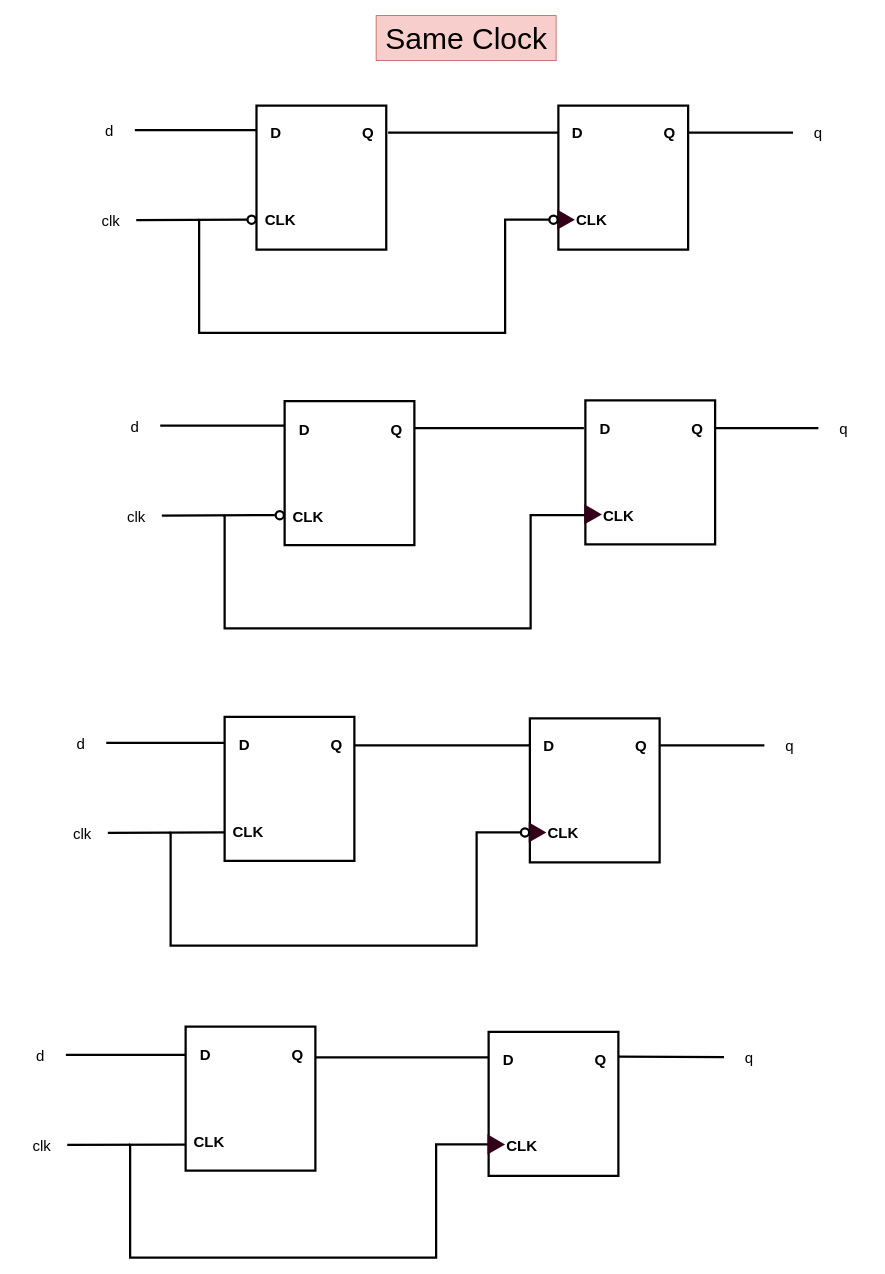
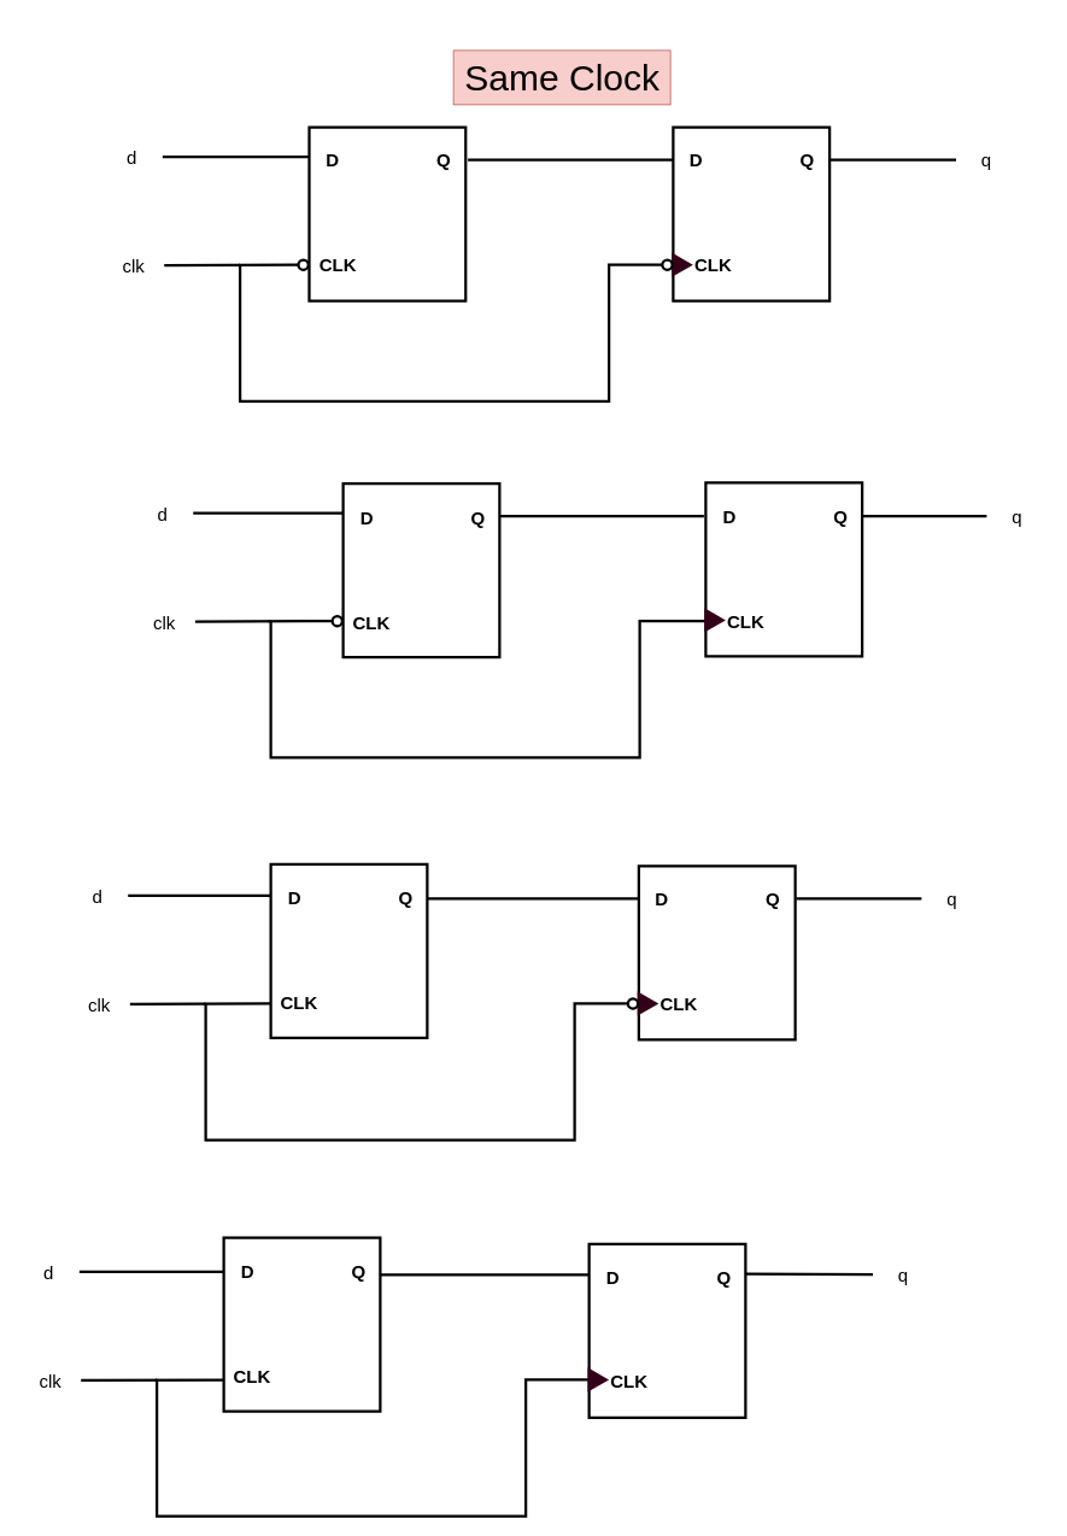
  <mxCell id="0" />
  <mxCell id="1" parent="0" />
  <mxCell id="2" value="" style="rounded=0;whiteSpace=wrap;html=1;strokeWidth=3;fontSize=20;container=0;fontStyle=1" parent="1" vertex="1"><mxGeometry x="744" y="140" width="173" height="192" as="geometry" /></mxCell>
  <mxCell id="3" value="D" style="text;html=1;align=center;verticalAlign=middle;resizable=0;points=[];autosize=1;strokeColor=none;fillColor=none;strokeWidth=3;fontSize=20;container=0;fontStyle=1" parent="1" vertex="1"><mxGeometry x="749" y="156" width="40" height="40" as="geometry" /></mxCell>
  <mxCell id="4" value="CLK" style="text;html=1;align=center;verticalAlign=middle;resizable=0;points=[];autosize=1;strokeColor=none;fillColor=none;strokeWidth=3;fontSize=20;container=0;fontStyle=1" parent="1" vertex="1"><mxGeometry x="758" y="272" width="60" height="40" as="geometry" /></mxCell>
  <mxCell id="5" value="Q" style="text;html=1;align=center;verticalAlign=middle;resizable=0;points=[];autosize=1;strokeColor=none;fillColor=none;strokeWidth=3;fontSize=20;container=0;fontStyle=1" parent="1" vertex="1"><mxGeometry x="872" y="156" width="40" height="40" as="geometry" /></mxCell>
  <mxCell id="6" value="" style="triangle;whiteSpace=wrap;html=1;strokeWidth=3;fillColor=#33001A;strokeColor=#33001A;fontColor=#ffffff;" parent="1" vertex="1"><mxGeometry x="744" y="281" width="19" height="22" as="geometry" /></mxCell>
  <mxCell id="7" style="edgeStyle=orthogonalEdgeStyle;rounded=0;orthogonalLoop=1;jettySize=auto;html=1;exitX=0;exitY=0.5;exitDx=0;exitDy=0;endArrow=none;endFill=0;strokeWidth=3;" parent="1" source="8" edge="1"><mxGeometry relative="1" as="geometry"><mxPoint x="263" y="292" as="targetPoint" /><Array as="points"><mxPoint x="673" y="292" /><mxPoint x="673" y="443" /><mxPoint x="265" y="443" /><mxPoint x="265" y="293" /><mxPoint x="263" y="293" /></Array></mxGeometry></mxCell>
  <mxCell id="8" value="" style="ellipse;whiteSpace=wrap;html=1;aspect=fixed;strokeWidth=3;" parent="1" vertex="1"><mxGeometry x="732" y="286.5" width="11" height="11" as="geometry" /></mxCell>
  <mxCell id="9" style="rounded=0;orthogonalLoop=1;jettySize=auto;html=1;exitX=1;exitY=0.5;exitDx=0;exitDy=0;endArrow=none;endFill=0;strokeWidth=3;entryX=0;entryY=0.5;entryDx=0;entryDy=0;" parent="1" source="10" edge="1"><mxGeometry relative="1" as="geometry"><mxPoint x="332" y="292" as="targetPoint" /></mxGeometry></mxCell>
  <mxCell id="10" value="clk" style="rounded=0;whiteSpace=wrap;html=1;strokeColor=none;fontSize=20;" parent="1" vertex="1"><mxGeometry x="114" y="275" width="67" height="35" as="geometry" /></mxCell>
  <mxCell id="11" style="rounded=0;orthogonalLoop=1;jettySize=auto;html=1;exitX=1;exitY=0.5;exitDx=0;exitDy=0;endArrow=none;endFill=0;strokeWidth=3;entryX=0.005;entryY=0.17;entryDx=0;entryDy=0;entryPerimeter=0;" parent="1" source="12" edge="1"><mxGeometry relative="1" as="geometry"><mxPoint x="344.865" y="172.64" as="targetPoint" /></mxGeometry></mxCell>
  <mxCell id="12" value="d" style="rounded=0;whiteSpace=wrap;html=1;strokeColor=none;fontSize=20;" parent="1" vertex="1"><mxGeometry x="112" y="155" width="67" height="35" as="geometry" /></mxCell>
  <mxCell id="13" style="rounded=0;orthogonalLoop=1;jettySize=auto;html=1;endArrow=none;endFill=0;strokeWidth=3;" parent="1" edge="1"><mxGeometry relative="1" as="geometry"><mxPoint x="517" y="176" as="sourcePoint" /><mxPoint x="744" y="176" as="targetPoint" /></mxGeometry></mxCell>
  <mxCell id="14" value="" style="edgeStyle=orthogonalEdgeStyle;rounded=0;orthogonalLoop=1;jettySize=auto;html=1;strokeWidth=3;endArrow=none;endFill=0;" parent="1" source="15" edge="1"><mxGeometry relative="1" as="geometry"><mxPoint x="918" y="176" as="targetPoint" /></mxGeometry></mxCell>
  <mxCell id="15" value="q" style="rounded=0;whiteSpace=wrap;html=1;strokeColor=none;fontSize=20;" parent="1" vertex="1"><mxGeometry x="1057" y="158.5" width="67" height="35" as="geometry" /></mxCell>
  <mxCell id="16" style="edgeStyle=orthogonalEdgeStyle;rounded=0;orthogonalLoop=1;jettySize=auto;html=1;exitX=0;exitY=0.5;exitDx=0;exitDy=0;endArrow=none;endFill=0;strokeWidth=3;" parent="1" source="28" edge="1"><mxGeometry relative="1" as="geometry"><mxPoint x="297" y="686" as="targetPoint" /><Array as="points"><mxPoint x="780" y="686" /><mxPoint x="707" y="686" /><mxPoint x="707" y="837" /><mxPoint x="299" y="837" /><mxPoint x="299" y="687" /><mxPoint x="297" y="687" /></Array><mxPoint x="766" y="686" as="sourcePoint" /></mxGeometry></mxCell>
  <mxCell id="17" style="rounded=0;orthogonalLoop=1;jettySize=auto;html=1;exitX=1;exitY=0.5;exitDx=0;exitDy=0;endArrow=none;endFill=0;strokeWidth=3;entryX=0;entryY=0.5;entryDx=0;entryDy=0;" parent="1" source="18" edge="1"><mxGeometry relative="1" as="geometry"><mxPoint x="366" y="686" as="targetPoint" /></mxGeometry></mxCell>
  <mxCell id="18" value="clk" style="rounded=0;whiteSpace=wrap;html=1;strokeColor=none;fontSize=20;" parent="1" vertex="1"><mxGeometry x="148" y="669" width="67" height="35" as="geometry" /></mxCell>
  <mxCell id="19" style="rounded=0;orthogonalLoop=1;jettySize=auto;html=1;exitX=1;exitY=0.5;exitDx=0;exitDy=0;endArrow=none;endFill=0;strokeWidth=3;entryX=0.005;entryY=0.17;entryDx=0;entryDy=0;entryPerimeter=0;" parent="1" source="20" edge="1"><mxGeometry relative="1" as="geometry"><mxPoint x="378.865" y="566.64" as="targetPoint" /></mxGeometry></mxCell>
  <mxCell id="20" value="d" style="rounded=0;whiteSpace=wrap;html=1;strokeColor=none;fontSize=20;" parent="1" vertex="1"><mxGeometry x="146" y="549" width="67" height="35" as="geometry" /></mxCell>
  <mxCell id="21" style="rounded=0;orthogonalLoop=1;jettySize=auto;html=1;endArrow=none;endFill=0;strokeWidth=3;" parent="1" edge="1"><mxGeometry relative="1" as="geometry"><mxPoint x="551" y="570" as="sourcePoint" /><mxPoint x="778" y="570" as="targetPoint" /></mxGeometry></mxCell>
  <mxCell id="22" value="" style="edgeStyle=orthogonalEdgeStyle;rounded=0;orthogonalLoop=1;jettySize=auto;html=1;strokeWidth=3;endArrow=none;endFill=0;" parent="1" source="23" edge="1"><mxGeometry relative="1" as="geometry"><mxPoint x="952" y="570" as="targetPoint" /></mxGeometry></mxCell>
  <mxCell id="23" value="q" style="rounded=0;whiteSpace=wrap;html=1;strokeColor=none;fontSize=20;" parent="1" vertex="1"><mxGeometry x="1091" y="552.5" width="67" height="35" as="geometry" /></mxCell>
  <mxCell id="24" value="" style="rounded=0;whiteSpace=wrap;html=1;strokeWidth=3;fontSize=20;container=0;fontStyle=1" parent="1" vertex="1"><mxGeometry x="780" y="533" width="173" height="192" as="geometry" /></mxCell>
  <mxCell id="25" value="D" style="text;html=1;align=center;verticalAlign=middle;resizable=0;points=[];autosize=1;strokeColor=none;fillColor=none;strokeWidth=3;fontSize=20;container=0;fontStyle=1" parent="1" vertex="1"><mxGeometry x="789" y="551" width="33" height="37" as="geometry" /></mxCell>
  <mxCell id="26" value="CLK" style="text;html=1;align=center;verticalAlign=middle;resizable=0;points=[];autosize=1;strokeColor=none;fillColor=none;strokeWidth=3;fontSize=20;container=0;fontStyle=1" parent="1" vertex="1"><mxGeometry x="795" y="667" width="58" height="37" as="geometry" /></mxCell>
  <mxCell id="27" value="Q" style="text;html=1;align=center;verticalAlign=middle;resizable=0;points=[];autosize=1;strokeColor=none;fillColor=none;strokeWidth=3;fontSize=20;container=0;fontStyle=1" parent="1" vertex="1"><mxGeometry x="911" y="551" width="35" height="37" as="geometry" /></mxCell>
  <mxCell id="28" value="" style="triangle;whiteSpace=wrap;html=1;strokeWidth=3;fillColor=#33001A;strokeColor=#33001A;fontColor=#ffffff;" parent="1" vertex="1"><mxGeometry x="780" y="674" width="19" height="22" as="geometry" /></mxCell>
  <mxCell id="29" value="" style="rounded=0;whiteSpace=wrap;html=1;strokeWidth=3;fontSize=20;container=0;fontStyle=1" parent="1" vertex="1"><mxGeometry x="706" y="957" width="173" height="192" as="geometry" /></mxCell>
  <mxCell id="30" value="D" style="text;html=1;align=center;verticalAlign=middle;resizable=0;points=[];autosize=1;strokeColor=none;fillColor=none;strokeWidth=3;fontSize=20;container=0;fontStyle=1" parent="1" vertex="1"><mxGeometry x="711" y="973" width="40" height="40" as="geometry" /></mxCell>
  <mxCell id="31" value="CLK" style="text;html=1;align=center;verticalAlign=middle;resizable=0;points=[];autosize=1;strokeColor=none;fillColor=none;strokeWidth=3;fontSize=20;container=0;fontStyle=1" parent="1" vertex="1"><mxGeometry x="720" y="1089" width="60" height="40" as="geometry" /></mxCell>
  <mxCell id="32" value="Q" style="text;html=1;align=center;verticalAlign=middle;resizable=0;points=[];autosize=1;strokeColor=none;fillColor=none;strokeWidth=3;fontSize=20;container=0;fontStyle=1" parent="1" vertex="1"><mxGeometry x="834" y="973" width="40" height="40" as="geometry" /></mxCell>
  <mxCell id="33" value="" style="triangle;whiteSpace=wrap;html=1;strokeWidth=3;fillColor=#33001A;strokeColor=#33001A;fontColor=#ffffff;" parent="1" vertex="1"><mxGeometry x="706" y="1098" width="19" height="22" as="geometry" /></mxCell>
  <mxCell id="34" style="edgeStyle=orthogonalEdgeStyle;rounded=0;orthogonalLoop=1;jettySize=auto;html=1;exitX=0;exitY=0.5;exitDx=0;exitDy=0;endArrow=none;endFill=0;strokeWidth=3;" parent="1" source="35" edge="1"><mxGeometry relative="1" as="geometry"><mxPoint x="225" y="1109" as="targetPoint" /><Array as="points"><mxPoint x="635" y="1109" /><mxPoint x="635" y="1260" /><mxPoint x="227" y="1260" /><mxPoint x="227" y="1110" /><mxPoint x="225" y="1110" /></Array></mxGeometry></mxCell>
  <mxCell id="35" value="" style="ellipse;whiteSpace=wrap;html=1;aspect=fixed;strokeWidth=3;" parent="1" vertex="1"><mxGeometry x="694" y="1103.5" width="11" height="11" as="geometry" /></mxCell>
  <mxCell id="36" style="rounded=0;orthogonalLoop=1;jettySize=auto;html=1;exitX=1;exitY=0.5;exitDx=0;exitDy=0;endArrow=none;endFill=0;strokeWidth=3;entryX=-0.004;entryY=0.802;entryDx=0;entryDy=0;entryPerimeter=0;" parent="1" source="37" target="66" edge="1"><mxGeometry relative="1" as="geometry"><mxPoint x="294" y="1109" as="targetPoint" /></mxGeometry></mxCell>
  <mxCell id="37" value="clk" style="rounded=0;whiteSpace=wrap;html=1;strokeColor=none;fontSize=20;" parent="1" vertex="1"><mxGeometry x="76" y="1092" width="67" height="35" as="geometry" /></mxCell>
  <mxCell id="38" style="rounded=0;orthogonalLoop=1;jettySize=auto;html=1;exitX=1;exitY=0.5;exitDx=0;exitDy=0;endArrow=none;endFill=0;strokeWidth=3;entryX=0.005;entryY=0.17;entryDx=0;entryDy=0;entryPerimeter=0;" parent="1" source="39" edge="1"><mxGeometry relative="1" as="geometry"><mxPoint x="306.865" y="989.64" as="targetPoint" /></mxGeometry></mxCell>
  <mxCell id="39" value="d" style="rounded=0;whiteSpace=wrap;html=1;strokeColor=none;fontSize=20;" parent="1" vertex="1"><mxGeometry x="74" y="972" width="67" height="35" as="geometry" /></mxCell>
  <mxCell id="40" style="rounded=0;orthogonalLoop=1;jettySize=auto;html=1;endArrow=none;endFill=0;strokeWidth=3;" parent="1" edge="1"><mxGeometry relative="1" as="geometry"><mxPoint x="469" y="993" as="sourcePoint" /><mxPoint x="706" y="993" as="targetPoint" /></mxGeometry></mxCell>
  <mxCell id="41" value="" style="edgeStyle=orthogonalEdgeStyle;rounded=0;orthogonalLoop=1;jettySize=auto;html=1;strokeWidth=3;endArrow=none;endFill=0;" parent="1" source="42" edge="1"><mxGeometry relative="1" as="geometry"><mxPoint x="880" y="993" as="targetPoint" /></mxGeometry></mxCell>
  <mxCell id="42" value="q" style="rounded=0;whiteSpace=wrap;html=1;strokeColor=none;fontSize=20;" parent="1" vertex="1"><mxGeometry x="1019" y="975.5" width="67" height="35" as="geometry" /></mxCell>
  <mxCell id="43" style="edgeStyle=orthogonalEdgeStyle;rounded=0;orthogonalLoop=1;jettySize=auto;html=1;endArrow=none;endFill=0;strokeWidth=3;" parent="1" edge="1"><mxGeometry relative="1" as="geometry"><mxPoint x="171" y="1525" as="targetPoint" /><Array as="points"><mxPoint x="581" y="1525" /><mxPoint x="581" y="1676" /><mxPoint x="173" y="1676" /><mxPoint x="173" y="1526" /><mxPoint x="171" y="1526" /></Array><mxPoint x="650" y="1525" as="sourcePoint" /></mxGeometry></mxCell>
  <mxCell id="44" style="rounded=0;orthogonalLoop=1;jettySize=auto;html=1;exitX=1;exitY=0.5;exitDx=0;exitDy=0;endArrow=none;endFill=0;strokeWidth=3;entryX=-0.004;entryY=0.819;entryDx=0;entryDy=0;entryPerimeter=0;" parent="1" source="45" target="70" edge="1"><mxGeometry relative="1" as="geometry"><mxPoint x="240" y="1525" as="targetPoint" /></mxGeometry></mxCell>
  <mxCell id="45" value="clk" style="rounded=0;whiteSpace=wrap;html=1;strokeColor=none;fontSize=20;" parent="1" vertex="1"><mxGeometry x="22" y="1508" width="67" height="35" as="geometry" /></mxCell>
  <mxCell id="46" style="rounded=0;orthogonalLoop=1;jettySize=auto;html=1;exitX=1;exitY=0.5;exitDx=0;exitDy=0;endArrow=none;endFill=0;strokeWidth=3;entryX=0.005;entryY=0.17;entryDx=0;entryDy=0;entryPerimeter=0;" parent="1" source="47" edge="1"><mxGeometry relative="1" as="geometry"><mxPoint x="252.865" y="1405.64" as="targetPoint" /></mxGeometry></mxCell>
  <mxCell id="47" value="d" style="rounded=0;whiteSpace=wrap;html=1;strokeColor=none;fontSize=20;" parent="1" vertex="1"><mxGeometry x="20" y="1388" width="67" height="35" as="geometry" /></mxCell>
  <mxCell id="48" style="rounded=0;orthogonalLoop=1;jettySize=auto;html=1;endArrow=none;endFill=0;strokeWidth=3;" parent="1" edge="1"><mxGeometry relative="1" as="geometry"><mxPoint x="415" y="1409" as="sourcePoint" /><mxPoint x="652" y="1409" as="targetPoint" /></mxGeometry></mxCell>
  <mxCell id="49" value="" style="rounded=0;orthogonalLoop=1;jettySize=auto;html=1;strokeWidth=3;endArrow=none;endFill=0;" parent="1" source="50" edge="1"><mxGeometry relative="1" as="geometry"><mxPoint x="824" y="1408" as="targetPoint" /></mxGeometry></mxCell>
  <mxCell id="50" value="q" style="rounded=0;whiteSpace=wrap;html=1;strokeColor=none;fontSize=20;" parent="1" vertex="1"><mxGeometry x="965" y="1391.5" width="67" height="35" as="geometry" /></mxCell>
  <mxCell id="51" value="" style="rounded=0;whiteSpace=wrap;html=1;strokeWidth=3;fontSize=20;container=0;fontStyle=1" parent="1" vertex="1"><mxGeometry x="651" y="1375" width="173" height="192" as="geometry" /></mxCell>
  <mxCell id="52" value="D" style="text;html=1;align=center;verticalAlign=middle;resizable=0;points=[];autosize=1;strokeColor=none;fillColor=none;strokeWidth=3;fontSize=20;container=0;fontStyle=1" parent="1" vertex="1"><mxGeometry x="660" y="1393" width="33" height="37" as="geometry" /></mxCell>
  <mxCell id="53" value="CLK" style="text;html=1;align=center;verticalAlign=middle;resizable=0;points=[];autosize=1;strokeColor=none;fillColor=none;strokeWidth=3;fontSize=20;container=0;fontStyle=1" parent="1" vertex="1"><mxGeometry x="666" y="1507" width="58" height="37" as="geometry" /></mxCell>
  <mxCell id="54" value="Q" style="text;html=1;align=center;verticalAlign=middle;resizable=0;points=[];autosize=1;strokeColor=none;fillColor=none;strokeWidth=3;fontSize=20;container=0;fontStyle=1" parent="1" vertex="1"><mxGeometry x="782" y="1393" width="35" height="37" as="geometry" /></mxCell>
  <mxCell id="55" value="" style="triangle;whiteSpace=wrap;html=1;strokeWidth=3;fillColor=#33001A;strokeColor=#33001A;fontColor=#ffffff;" parent="1" vertex="1"><mxGeometry x="651" y="1514" width="19" height="22" as="geometry" /></mxCell>
  <mxCell id="56" value="" style="rounded=0;whiteSpace=wrap;html=1;strokeWidth=3;fontSize=20;container=0;fontStyle=1" parent="1" vertex="1"><mxGeometry x="341.5" y="140" width="173" height="192" as="geometry" /></mxCell>
  <mxCell id="57" value="D" style="text;html=1;align=center;verticalAlign=middle;resizable=0;points=[];autosize=1;strokeColor=none;fillColor=none;strokeWidth=3;fontSize=20;container=0;fontStyle=1" parent="1" vertex="1"><mxGeometry x="346.5" y="156" width="40" height="40" as="geometry" /></mxCell>
  <mxCell id="58" value="CLK" style="text;html=1;align=center;verticalAlign=middle;resizable=0;points=[];autosize=1;strokeColor=none;fillColor=none;strokeWidth=3;fontSize=20;container=0;fontStyle=1" parent="1" vertex="1"><mxGeometry x="342.5" y="272" width="60" height="40" as="geometry" /></mxCell>
  <mxCell id="59" value="Q" style="text;html=1;align=center;verticalAlign=middle;resizable=0;points=[];autosize=1;strokeColor=none;fillColor=none;strokeWidth=3;fontSize=20;container=0;fontStyle=1" parent="1" vertex="1"><mxGeometry x="469.5" y="156" width="40" height="40" as="geometry" /></mxCell>
  <mxCell id="60" value="" style="ellipse;whiteSpace=wrap;html=1;aspect=fixed;strokeWidth=3;" parent="1" vertex="1"><mxGeometry x="329.5" y="286.5" width="11" height="11" as="geometry" /></mxCell>
  <mxCell id="61" value="" style="rounded=0;whiteSpace=wrap;html=1;strokeWidth=3;fontSize=20;container=0;fontStyle=1" parent="1" vertex="1"><mxGeometry x="379" y="534" width="173" height="192" as="geometry" /></mxCell>
  <mxCell id="62" value="D" style="text;html=1;align=center;verticalAlign=middle;resizable=0;points=[];autosize=1;strokeColor=none;fillColor=none;strokeWidth=3;fontSize=20;container=0;fontStyle=1" parent="1" vertex="1"><mxGeometry x="388" y="552" width="33" height="37" as="geometry" /></mxCell>
  <mxCell id="63" value="CLK" style="text;html=1;align=center;verticalAlign=middle;resizable=0;points=[];autosize=1;strokeColor=none;fillColor=none;strokeWidth=3;fontSize=20;container=0;fontStyle=1" parent="1" vertex="1"><mxGeometry x="381" y="668" width="58" height="37" as="geometry" /></mxCell>
  <mxCell id="64" value="Q" style="text;html=1;align=center;verticalAlign=middle;resizable=0;points=[];autosize=1;strokeColor=none;fillColor=none;strokeWidth=3;fontSize=20;container=0;fontStyle=1" parent="1" vertex="1"><mxGeometry x="510" y="552" width="35" height="37" as="geometry" /></mxCell>
  <mxCell id="65" value="" style="ellipse;whiteSpace=wrap;html=1;aspect=fixed;strokeWidth=3;" parent="1" vertex="1"><mxGeometry x="367" y="680.5" width="11" height="11" as="geometry" /></mxCell>
  <mxCell id="66" value="" style="rounded=0;whiteSpace=wrap;html=1;strokeWidth=3;fontSize=20;container=0;fontStyle=1" parent="1" vertex="1"><mxGeometry x="299" y="955" width="173" height="192" as="geometry" /></mxCell>
  <mxCell id="67" value="D" style="text;html=1;align=center;verticalAlign=middle;resizable=0;points=[];autosize=1;strokeColor=none;fillColor=none;strokeWidth=3;fontSize=20;container=0;fontStyle=1" parent="1" vertex="1"><mxGeometry x="308" y="973" width="33" height="37" as="geometry" /></mxCell>
  <mxCell id="68" value="CLK" style="text;html=1;align=center;verticalAlign=middle;resizable=0;points=[];autosize=1;strokeColor=none;fillColor=none;strokeWidth=3;fontSize=20;container=0;fontStyle=1" parent="1" vertex="1"><mxGeometry x="301" y="1089" width="58" height="37" as="geometry" /></mxCell>
  <mxCell id="69" value="Q" style="text;html=1;align=center;verticalAlign=middle;resizable=0;points=[];autosize=1;strokeColor=none;fillColor=none;strokeWidth=3;fontSize=20;container=0;fontStyle=1" parent="1" vertex="1"><mxGeometry x="430" y="973" width="35" height="37" as="geometry" /></mxCell>
  <mxCell id="70" value="" style="rounded=0;whiteSpace=wrap;html=1;strokeWidth=3;fontSize=20;container=0;fontStyle=1" parent="1" vertex="1"><mxGeometry x="247" y="1368" width="173" height="192" as="geometry" /></mxCell>
  <mxCell id="71" value="D" style="text;html=1;align=center;verticalAlign=middle;resizable=0;points=[];autosize=1;strokeColor=none;fillColor=none;strokeWidth=3;fontSize=20;container=0;fontStyle=1" parent="1" vertex="1"><mxGeometry x="256" y="1386" width="33" height="37" as="geometry" /></mxCell>
  <mxCell id="72" value="CLK" style="text;html=1;align=center;verticalAlign=middle;resizable=0;points=[];autosize=1;strokeColor=none;fillColor=none;strokeWidth=3;fontSize=20;container=0;fontStyle=1" parent="1" vertex="1"><mxGeometry x="249" y="1502" width="58" height="37" as="geometry" /></mxCell>
  <mxCell id="73" value="Q" style="text;html=1;align=center;verticalAlign=middle;resizable=0;points=[];autosize=1;strokeColor=none;fillColor=none;strokeWidth=3;fontSize=20;container=0;fontStyle=1" parent="1" vertex="1"><mxGeometry x="378" y="1386" width="35" height="37" as="geometry" /></mxCell>
- <mxCell id="74" value="&lt;font style=&quot;font-size: 40px;&quot;&gt;Same Clock&lt;/font&gt;" style="text;html=1;align=center;verticalAlign=middle;resizable=0;points=[];autosize=1;strokeColor=#b85450;fillColor=#f8cecc;" parent="1" vertex="1"><mxGeometry x="501" y="20" width="240" height="60" as="geometry" /></mxCell>
+ <mxCell id="74" value="&lt;font style=&quot;font-size: 40px;&quot;&gt;Same Clock&lt;/font&gt;" style="text;html=1;align=center;verticalAlign=middle;resizable=0;points=[];autosize=1;strokeColor=#b85450;fillColor=#f8cecc;" parent="1" vertex="1"><mxGeometry x="501" y="55" width="240" height="60" as="geometry" /></mxCell>
